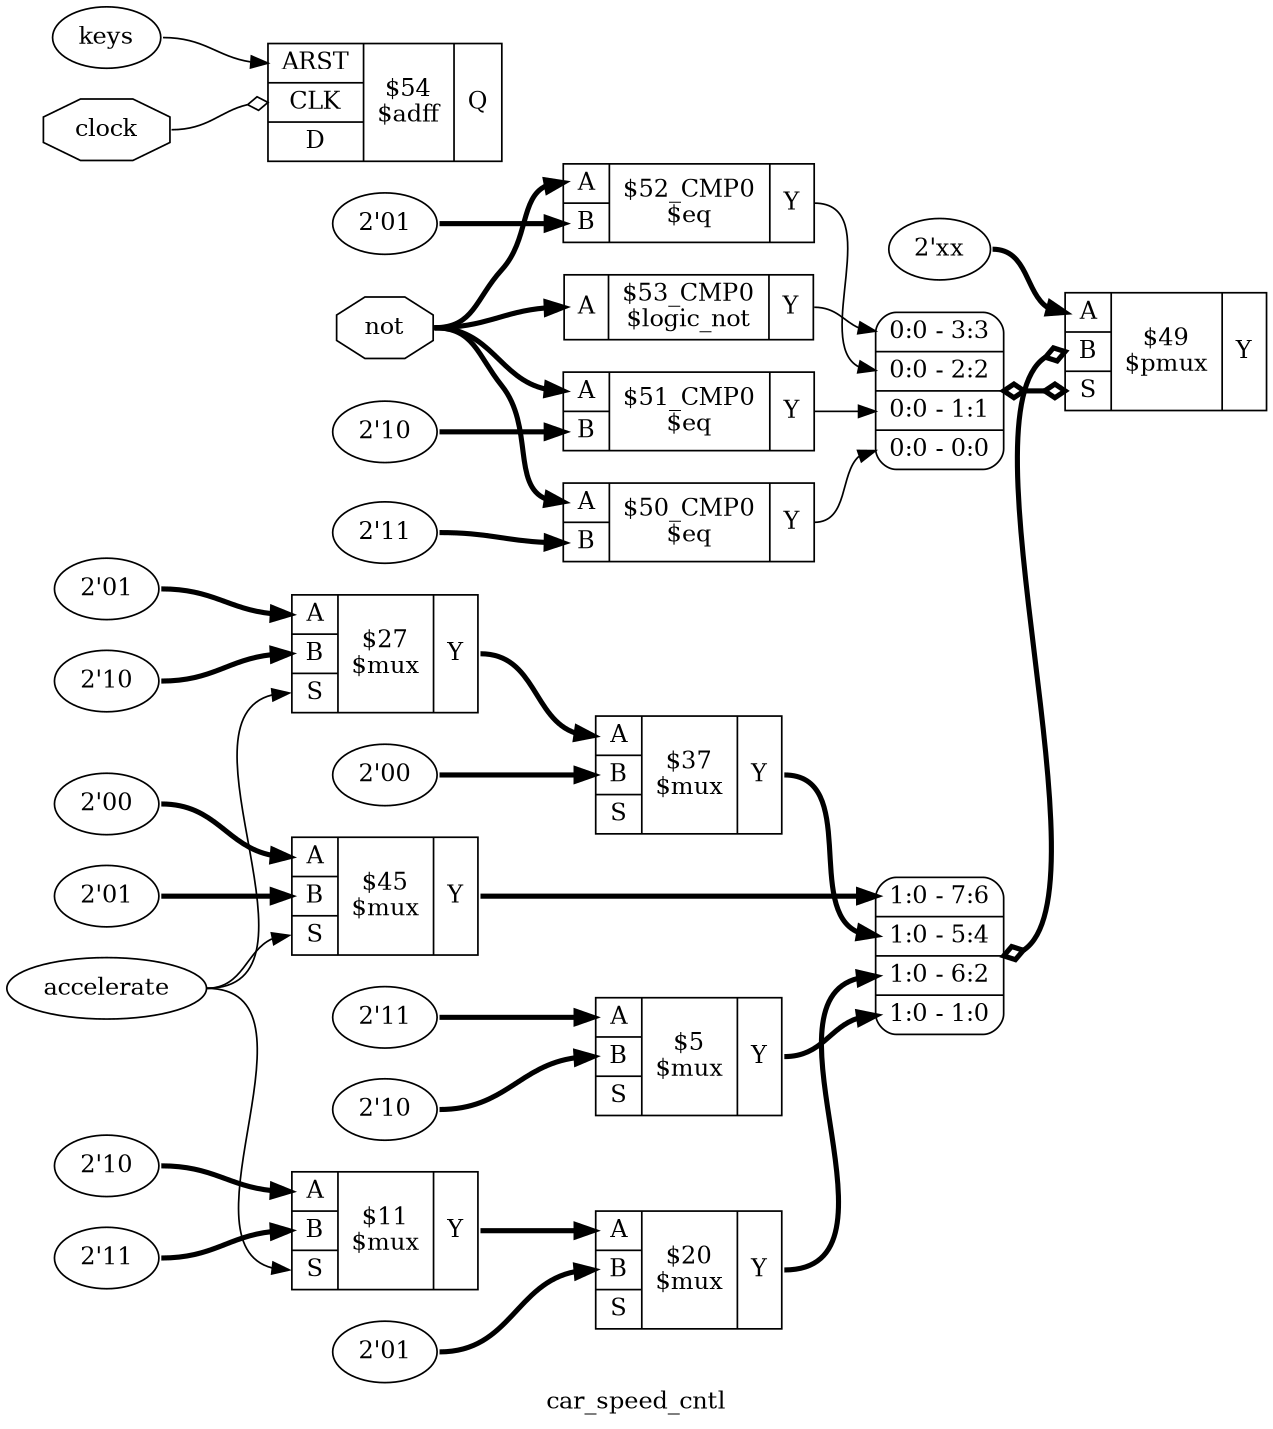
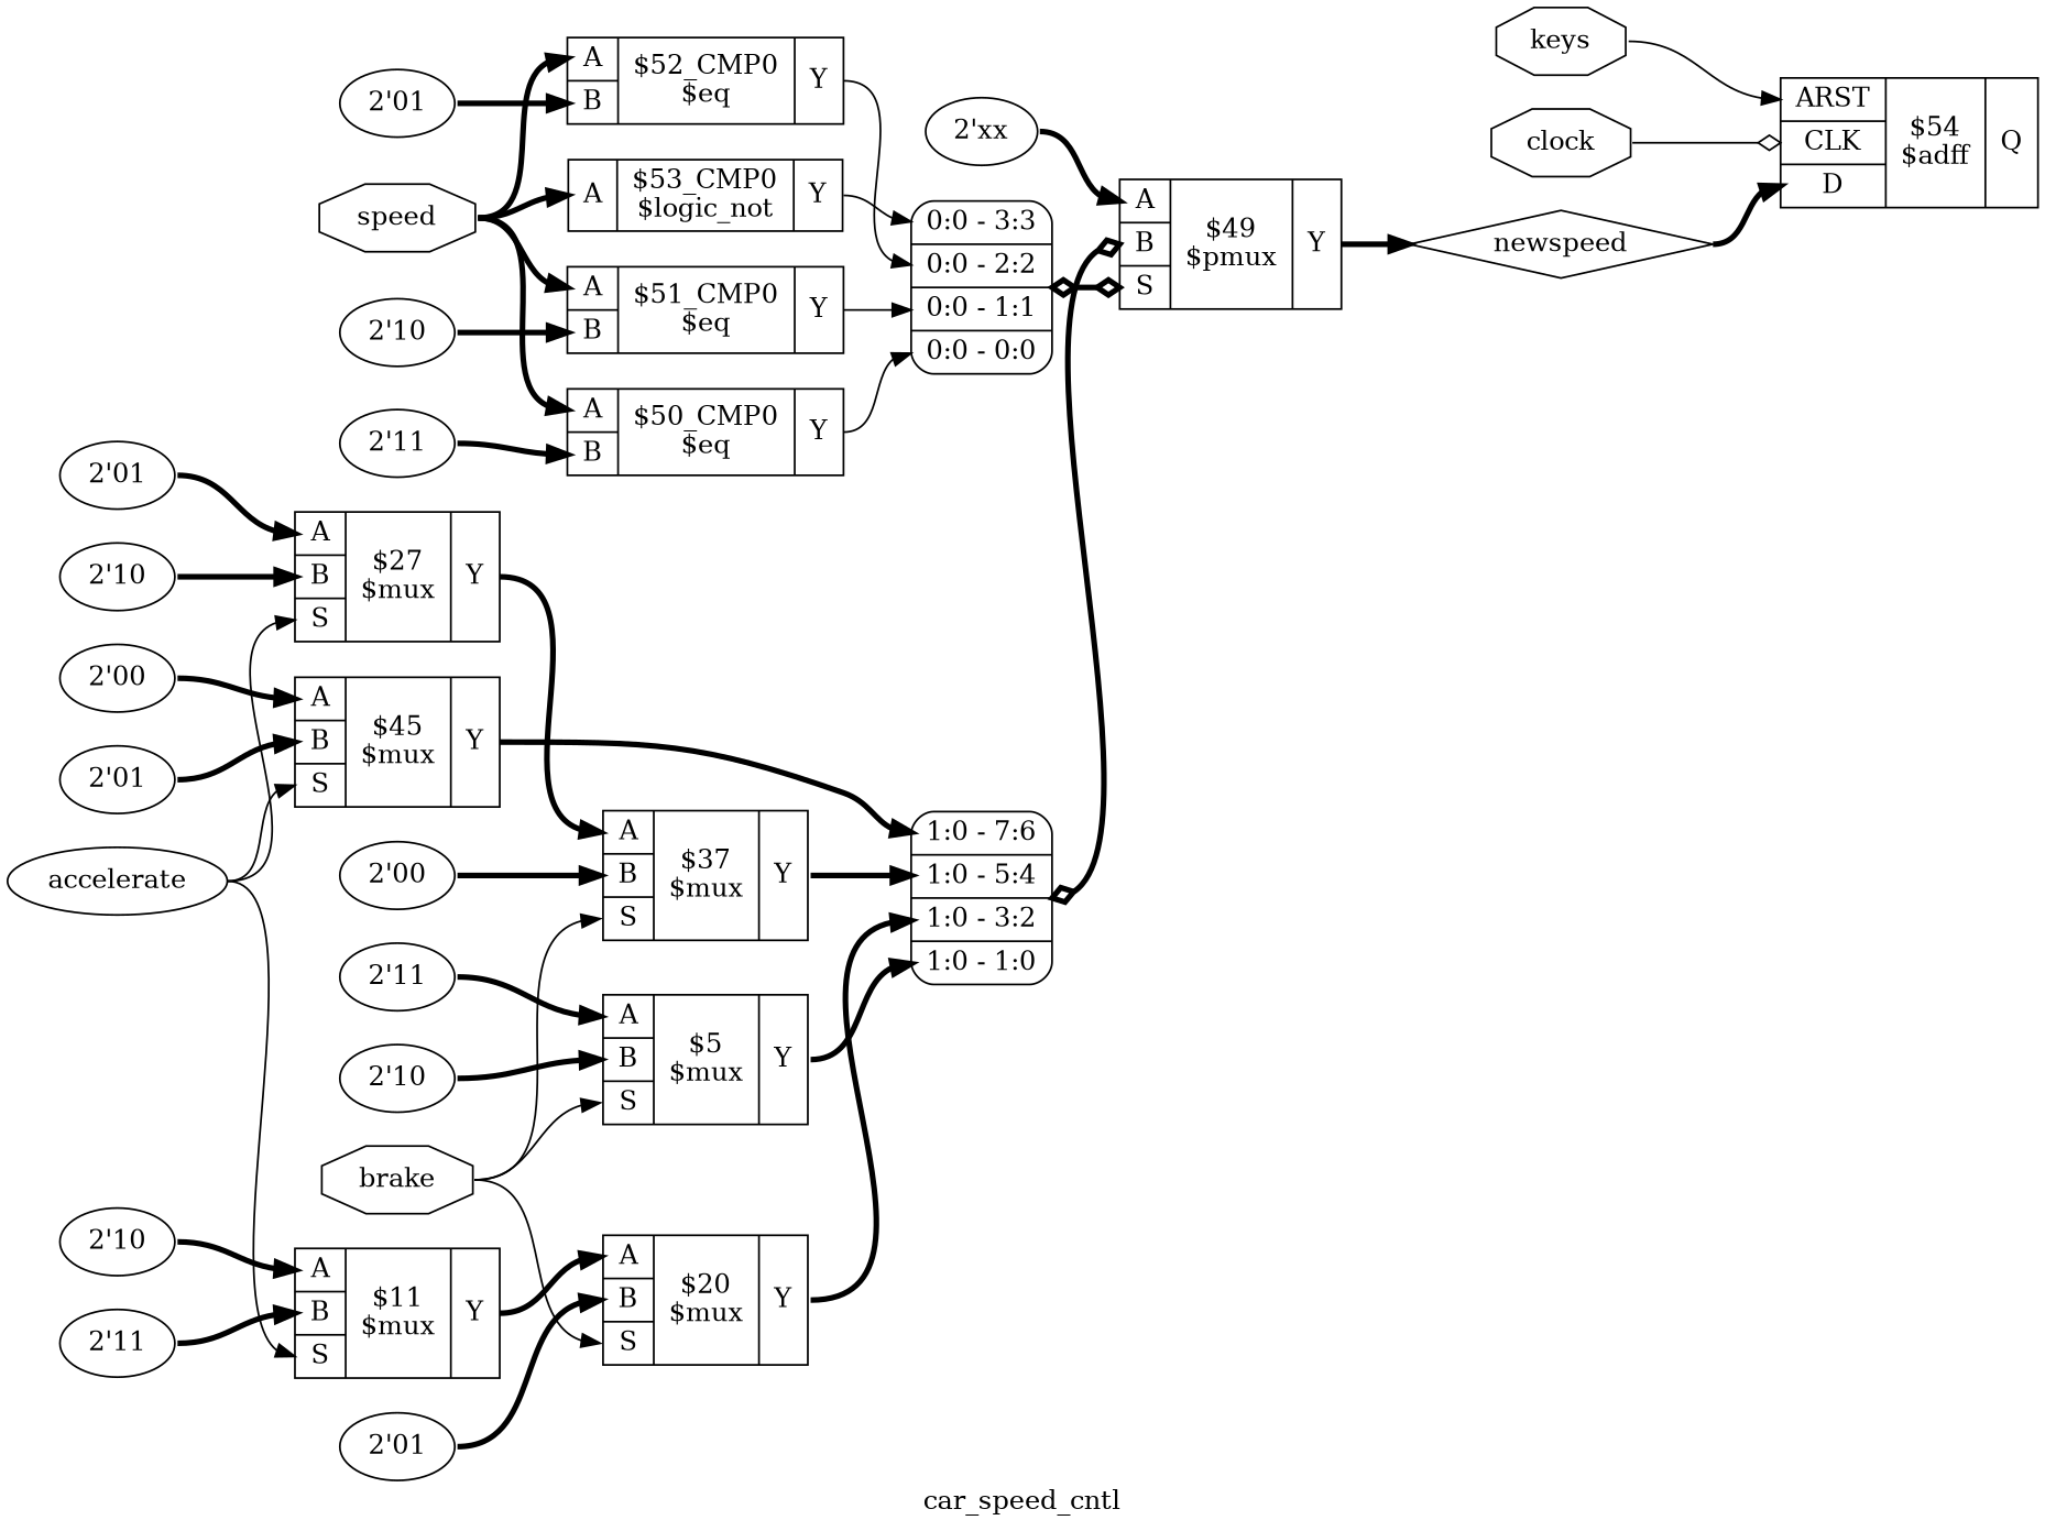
  digraph {
    label=car_speed_cntl
    rankdir=LR
    remincross=true
    edge [color=black headport="p23:w" tailport=e style="setlinewidth(3)"]
    n1 [color=black fontcolor=black label=accelerate shape=ellipse]
    n2 [label="{{<p23> A|<p24> B|<p25> S}|$11\n$mux|{<p26> Y}}" shape=record]
    n3 [label="{{<p23> A|<p24> B|<p25> S}|$27\n$mux|{<p26> Y}}" shape=record]
    n4 [label="{{<p23> A|<p24> B|<p25> S}|$45\n$mux|{<p26> Y}}" shape=record]
    n5 [label="{{<p23> A|<p24> B|<p25> S}|$20\n$mux|{<p26> Y}}" shape=record]
    n6 [label="{{<p23> A|<p24> B|<p25> S}|$37\n$mux|{<p26> Y}}" shape=record]
-   n7 [label="<s3> 1:0 - 7:6 |<s2> 1:0 - 5:4 |<s1> 1:0 - 6:2 |<s0> 1:0 - 1:0 " shape=record style=rounded]
+   n7 [label="<s3> 1:0 - 7:6 |<s2> 1:0 - 5:4 |<s1> 1:0 - 3:2 |<s0> 1:0 - 1:0 " shape=record style=rounded]
+   n8 [color=black fontcolor=black label=brake shape=octagon]
    n9 [label="{{<p23> A|<p24> B|<p25> S}|$5\n$mux|{<p26> Y}}" shape=record]
    n10 [color=black fontcolor=black label=clock shape=octagon]
    n11 [label="{{<p18> ARST|<p19> CLK|<p20> D}|$54\n$adff|{<p21> Q}}" shape=record]
-   n12 [color=black fontcolor=black label=keys shape=ellipse]
-   n14 [color=black fontcolor=black label=not shape=octagon]
+   n12 [color=black fontcolor=black label=keys shape=octagon]
+   n13 [color=black fontcolor=black label=newspeed shape=diamond]
+   n14 [color=black fontcolor=black label=speed shape=octagon]
    n15 [label="{{<p23> A|<p24> B}|$50_CMP0\n$eq|{<p26> Y}}" shape=record]
    n16 [label="{{<p23> A|<p24> B}|$51_CMP0\n$eq|{<p26> Y}}" shape=record]
    n17 [label="{{<p23> A|<p24> B}|$52_CMP0\n$eq|{<p26> Y}}" shape=record]
    n18 [label="{{<p23> A}|$53_CMP0\n$logic_not|{<p26> Y}}" shape=record]
    n19 [label="<s3> 0:0 - 3:3 |<s2> 0:0 - 2:2 |<s1> 0:0 - 1:1 |<s0> 0:0 - 0:0 " shape=record style=rounded]
    n20 [label="2'10"]
    n21 [label="2'11"]
    n22 [label="2'01"]
    n23 [label="{{<p23> A|<p24> B|<p25> S}|$49\n$pmux|{<p26> Y}}" shape=record]
    n24 [label="2'01"]
    n25 [label="2'10"]
    n26 [label="2'00"]
    n27 [label="2'00"]
    n28 [label="2'01"]
    n29 [label="2'xx"]
    n30 [label="2'11"]
    n31 [label="2'10"]
    n32 [label="2'11"]
    n33 [label="2'10"]
    n34 [label="2'01"]
    n1 -> n2 [headport="p25:w" style=""]
    n1 -> n3 [headport="p25:w" style=""]
    n1 -> n4 [headport="p25:w" style=""]
    n2 -> n5 [tailport="p26:e"]
    n3 -> n6 [tailport="p26:e"]
    n4 -> n7 [headport="s3:w" tailport="p26:e"]
    n5 -> n7 [headport="s1:w" tailport="p26:e"]
    n6 -> n7 [headport="s2:w" tailport="p26:e"]
    n7 -> n23 [arrowhead=odiamond arrowtail=odiamond dir=both headport="p24:w"]
+   n8 -> n5 [headport="p25:w" style=""]
+   n8 -> n6 [headport="p25:w" style=""]
+   n8 -> n9 [headport="p25:w" style=""]
    n9 -> n7 [headport="s0:w" tailport="p26:e"]
    n10 -> n11 [arrowhead=odiamond headport="p19:w" style=""]
    n12 -> n11 [headport="p18:w" style=""]
+   n13 -> n11 [headport="p20:w"]
    n14 -> n15
    n14 -> n16
    n14 -> n17
    n14 -> n18
    n15 -> n19 [headport="s0:w" tailport="p26:e" style=""]
    n16 -> n19 [headport="s1:w" tailport="p26:e" style=""]
    n17 -> n19 [headport="s2:w" tailport="p26:e" style=""]
    n18 -> n19 [headport="s3:w" tailport="p26:e" style=""]
    n19 -> n23 [arrowhead=odiamond arrowtail=odiamond dir=both headport="p25:w"]
    n20 -> n2
    n21 -> n2 [headport="p24:w"]
    n22 -> n5 [headport="p24:w"]
+   n23 -> n13 [headport=w tailport="p26:e"]
    n24 -> n3
    n25 -> n3 [headport="p24:w"]
    n26 -> n6 [headport="p24:w"]
    n27 -> n4
    n28 -> n4 [headport="p24:w"]
    n29 -> n23
    n30 -> n9
    n31 -> n9 [headport="p24:w"]
    n32 -> n15 [headport="p24:w"]
    n33 -> n16 [headport="p24:w"]
    n34 -> n17 [headport="p24:w"]
  }
